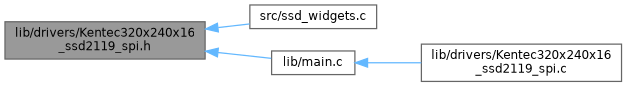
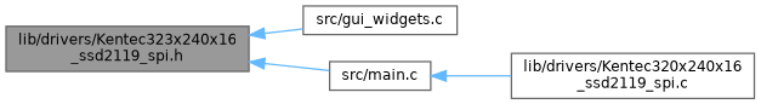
  digraph {
    rankdir=LR
    node [color=grey40 fillcolor=white fontname=Helvetica fontsize=10 shape=box style=filled]
    edge [color=steelblue1 dir=back fontname=Helvetica fontsize=10 labelfontname=Helvetica labelfontsize=10 style=solid]
-   n1 [color=gray40 fillcolor=grey60 fontcolor=black height=0.2 label="lib/drivers/Kentec320x240x16\l_ssd2119_spi.h" width=0.4]
-   n2 [height=0.2 label="src/ssd_widgets.c" width=0.4]
-   n3 [height=0.2 label="lib/main.c" width=0.4]
+   n1 [color=gray40 fillcolor=grey60 fontcolor=black height=0.2 label="lib/drivers/Kentec323x240x16\l_ssd2119_spi.h" width=0.4]
+   n2 [height=0.2 label="src/gui_widgets.c" width=0.4]
+   n3 [height=0.2 label="src/main.c" width=0.4]
    n4 [height=0.2 label="lib/drivers/Kentec320x240x16\l_ssd2119_spi.c" width=0.4]
    n1 -> n2
    n1 -> n3
    n3 -> n4
  }
